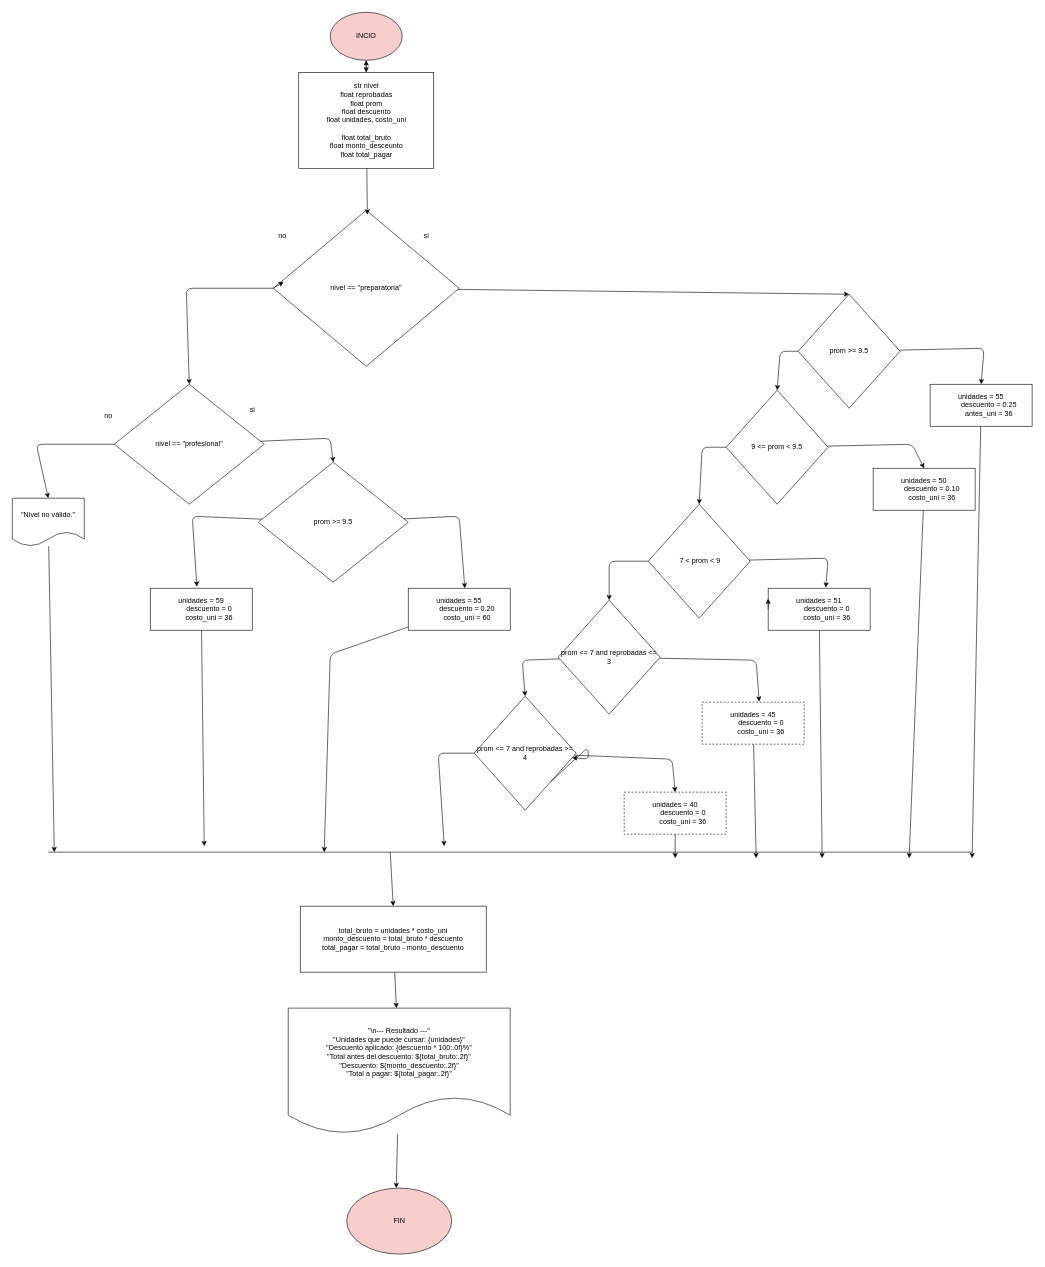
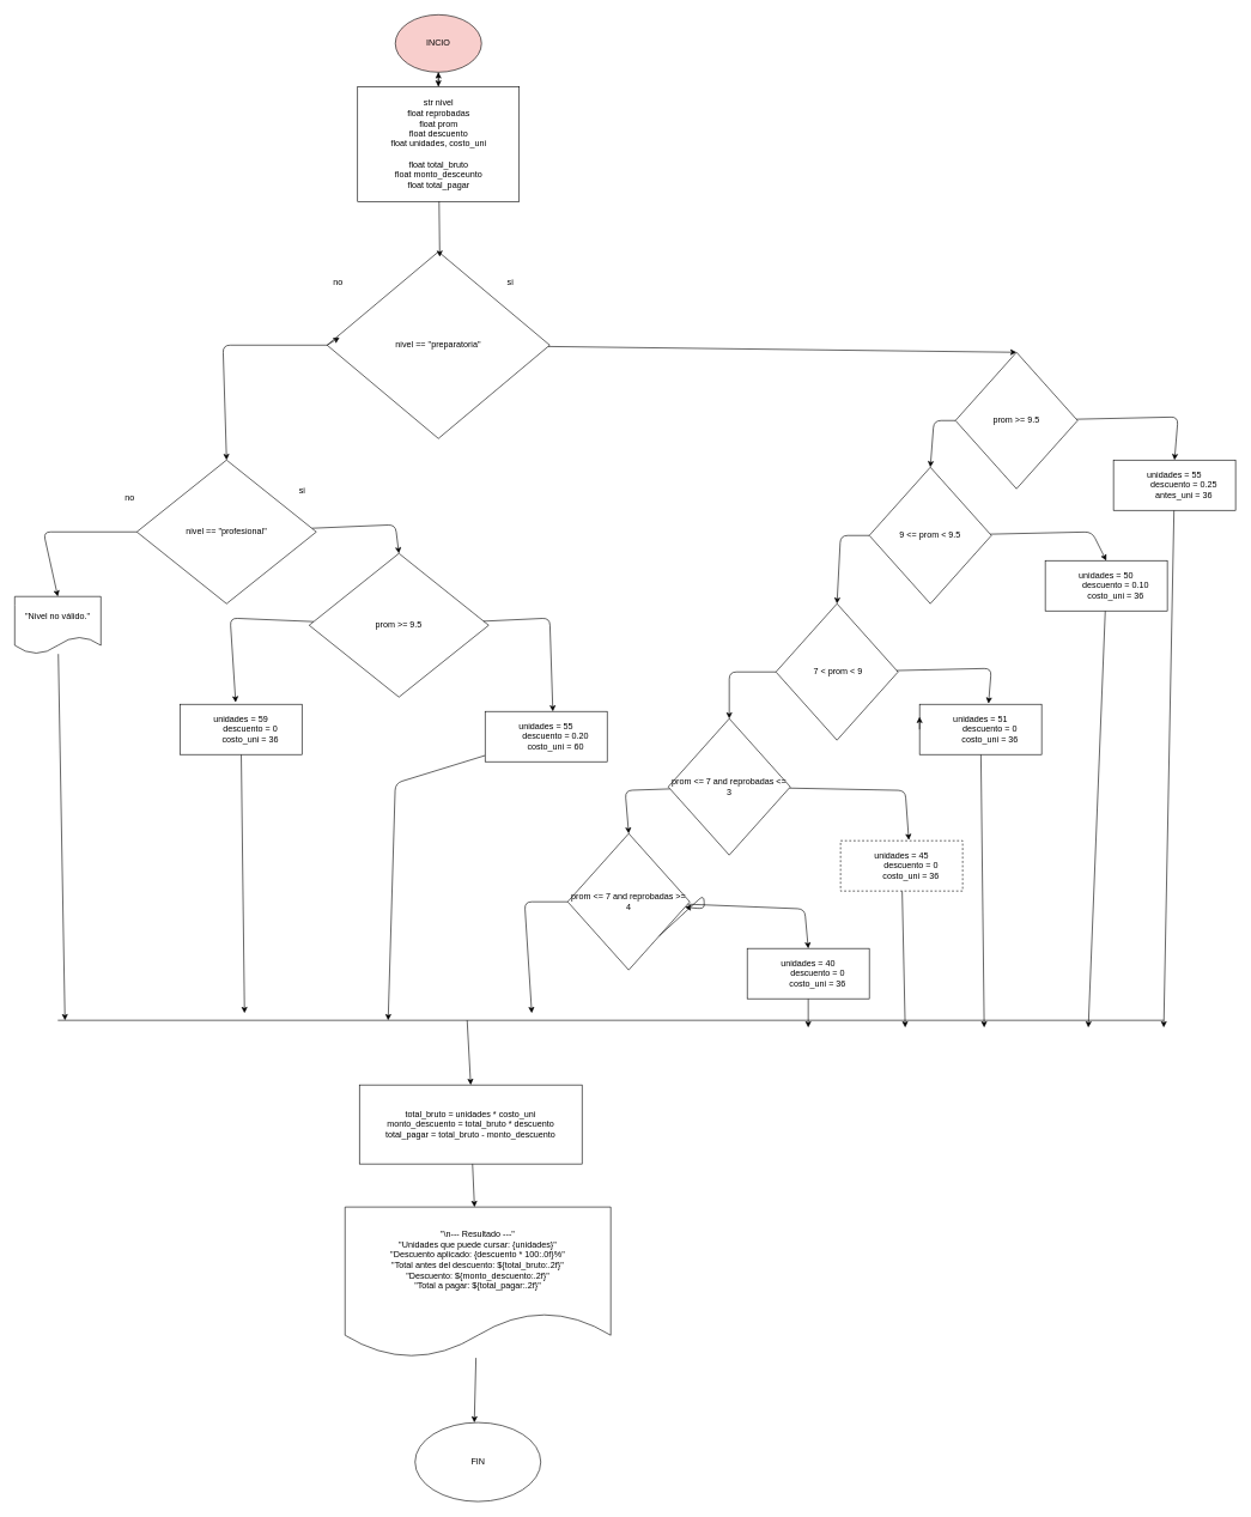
  <mxCell id="0" />
  <mxCell id="1" parent="0" />
  <mxCell id="2" value="INCIO" style="ellipse;whiteSpace=wrap;html=1;fillColor=#f8cecc;" parent="1" vertex="1"><mxGeometry x="550" y="20" width="120" height="80" as="geometry" /></mxCell>
  <mxCell id="3" value="" style="edgeStyle=none;html=1;" parent="1" source="4" target="2" edge="1"><mxGeometry relative="1" as="geometry" /></mxCell>
  <mxCell id="4" value="str nivel&lt;div&gt;float reprobadas&lt;/div&gt;&lt;div&gt;float prom&lt;/div&gt;&lt;div&gt;float descuento&lt;/div&gt;&lt;div&gt;float unidades, costo_uni&lt;/div&gt;&lt;div&gt;&lt;br&gt;&lt;/div&gt;&lt;div&gt;float total_bruto&lt;/div&gt;&lt;div&gt;float monto_desceunto&lt;/div&gt;&lt;div&gt;float total_pagar&lt;/div&gt;" style="rounded=0;whiteSpace=wrap;html=1;" parent="1" vertex="1"><mxGeometry x="497.5" y="120" width="225" height="160" as="geometry" /></mxCell>
  <mxCell id="5" style="edgeStyle=none;html=1;entryX=0.5;entryY=0;entryDx=0;entryDy=0;entryPerimeter=0;" parent="1" source="2" target="4" edge="1"><mxGeometry relative="1" as="geometry" /></mxCell>
  <mxCell id="6" value="" style="edgeStyle=none;html=1;" parent="1" source="7" target="9" edge="1"><mxGeometry relative="1" as="geometry" /></mxCell>
  <mxCell id="7" value="total_bruto = unidades * costo_uni&#10;monto_descuento = total_bruto * descuento&#10;total_pagar = total_bruto - monto_descuento" style="rounded=0;whiteSpace=wrap;" parent="1" vertex="1"><mxGeometry x="500" y="1510" width="310" height="110" as="geometry" /></mxCell>
  <mxCell id="8" style="edgeStyle=none;html=1;" parent="1" source="9" edge="1"><mxGeometry relative="1" as="geometry"><mxPoint x="660" y="1980" as="targetPoint" /></mxGeometry></mxCell>
  <mxCell id="9" value="&quot;\n--- Resultado ---&quot;&#10;&quot;Unidades que puede cursar: {unidades}&quot;&#10;&quot;Descuento aplicado: {descuento * 100:.0f}%&quot;&#10;&quot;Total antes del descuento: ${total_bruto:.2f}&quot;&#10;&quot;Descuento: ${monto_descuento:.2f}&quot;&#10;&quot;Total a pagar: ${total_pagar:.2f}&quot;" style="shape=document;whiteSpace=wrap;boundedLbl=1;" parent="1" vertex="1"><mxGeometry x="480" y="1680" width="370" height="210" as="geometry" /></mxCell>
  <mxCell id="10" style="edgeStyle=none;html=1;entryX=0.5;entryY=0;entryDx=0;entryDy=0;" parent="1" source="12" target="16" edge="1"><mxGeometry relative="1" as="geometry"><mxPoint x="1130" y="480" as="targetPoint" /></mxGeometry></mxCell>
  <mxCell id="11" style="edgeStyle=none;html=1;entryX=0.5;entryY=0;entryDx=0;entryDy=0;" parent="1" source="12" target="47" edge="1"><mxGeometry relative="1" as="geometry"><Array as="points"><mxPoint x="310" y="480" /></Array></mxGeometry></mxCell>
  <mxCell id="12" value="nivel == &quot;preparatoria&quot;" style="rhombus;whiteSpace=wrap;html=1;" parent="1" vertex="1"><mxGeometry x="455" y="350" width="310" height="260" as="geometry" /></mxCell>
  <mxCell id="13" style="edgeStyle=none;html=1;entryX=0.506;entryY=0.027;entryDx=0;entryDy=0;entryPerimeter=0;" parent="1" source="4" target="12" edge="1"><mxGeometry relative="1" as="geometry" /></mxCell>
  <mxCell id="14" style="edgeStyle=none;html=1;entryX=0.5;entryY=0;entryDx=0;entryDy=0;" parent="1" source="16" target="18" edge="1"><mxGeometry relative="1" as="geometry"><Array as="points"><mxPoint x="1640" y="580" /></Array></mxGeometry></mxCell>
  <mxCell id="15" style="edgeStyle=none;html=1;entryX=0.5;entryY=0;entryDx=0;entryDy=0;" parent="1" source="16" target="25" edge="1"><mxGeometry relative="1" as="geometry"><Array as="points"><mxPoint x="1300" y="585" /></Array></mxGeometry></mxCell>
  <mxCell id="16" value="prom &gt;= 9.5" style="rhombus;whiteSpace=wrap;" parent="1" vertex="1"><mxGeometry x="1330" y="490" width="170" height="190" as="geometry" /></mxCell>
  <mxCell id="17" style="edgeStyle=none;html=1;" parent="1" source="18" edge="1"><mxGeometry relative="1" as="geometry"><mxPoint x="1620" y="1430" as="targetPoint" /></mxGeometry></mxCell>
  <mxCell id="18" value="unidades = 55&#10;        descuento = 0.25&#10;        antes_uni = 36" style="rounded=0;whiteSpace=wrap;" parent="1" vertex="1"><mxGeometry x="1550" y="640" width="170" height="70" as="geometry" /></mxCell>
  <mxCell id="19" style="edgeStyle=none;html=1;" parent="1" source="20" edge="1"><mxGeometry relative="1" as="geometry"><mxPoint x="1370" y="1430" as="targetPoint" /></mxGeometry></mxCell>
  <mxCell id="20" value="unidades = 51&#10;        descuento = 0&#10;        costo_uni = 36" style="rounded=0;whiteSpace=wrap;" parent="1" vertex="1"><mxGeometry x="1280" y="980" width="170" height="70" as="geometry" /></mxCell>
  <mxCell id="21" style="edgeStyle=none;html=1;" parent="1" source="22" edge="1"><mxGeometry relative="1" as="geometry"><mxPoint x="1515" y="1430" as="targetPoint" /></mxGeometry></mxCell>
  <mxCell id="22" value="unidades = 50&#10;        descuento = 0.10&#10;        costo_uni = 36" style="rounded=0;whiteSpace=wrap;" parent="1" vertex="1"><mxGeometry x="1455" y="780" width="170" height="70" as="geometry" /></mxCell>
  <mxCell id="23" style="edgeStyle=none;html=1;entryX=0.5;entryY=0;entryDx=0;entryDy=0;" parent="1" source="25" target="22" edge="1"><mxGeometry relative="1" as="geometry"><Array as="points"><mxPoint x="1520" y="740" /></Array></mxGeometry></mxCell>
  <mxCell id="24" style="edgeStyle=none;html=1;entryX=0.5;entryY=0;entryDx=0;entryDy=0;" parent="1" source="25" target="27" edge="1"><mxGeometry relative="1" as="geometry"><Array as="points"><mxPoint x="1170" y="745" /></Array></mxGeometry></mxCell>
  <mxCell id="25" value="9 &lt;= prom &lt; 9.5" style="rhombus;whiteSpace=wrap;" parent="1" vertex="1"><mxGeometry x="1210" y="650" width="170" height="190" as="geometry" /></mxCell>
  <mxCell id="26" style="edgeStyle=none;html=1;entryX=0.5;entryY=0;entryDx=0;entryDy=0;" parent="1" source="27" target="30" edge="1"><mxGeometry relative="1" as="geometry"><Array as="points"><mxPoint x="1015" y="935" /></Array></mxGeometry></mxCell>
  <mxCell id="27" value=" 7 &lt; prom &lt; 9" style="rhombus;whiteSpace=wrap;" parent="1" vertex="1"><mxGeometry x="1080" y="840" width="170" height="190" as="geometry" /></mxCell>
  <mxCell id="28" style="edgeStyle=none;html=1;entryX=0.559;entryY=-0.014;entryDx=0;entryDy=0;entryPerimeter=0;" parent="1" source="30" target="33" edge="1"><mxGeometry relative="1" as="geometry"><mxPoint x="1260" y="1160" as="targetPoint" /><Array as="points"><mxPoint x="1260" y="1100" /></Array></mxGeometry></mxCell>
  <mxCell id="29" style="edgeStyle=none;html=1;entryX=0.5;entryY=0;entryDx=0;entryDy=0;" parent="1" source="30" target="36" edge="1"><mxGeometry relative="1" as="geometry"><mxPoint x="870" y="1095" as="targetPoint" /><Array as="points"><mxPoint x="870" y="1100" /></Array></mxGeometry></mxCell>
  <mxCell id="30" value="prom &lt;= 7 and reprobadas &lt;= 3" style="rhombus;whiteSpace=wrap;" parent="1" vertex="1"><mxGeometry x="930" y="1000" width="170" height="190" as="geometry" /></mxCell>
  <mxCell id="31" style="edgeStyle=none;html=1;exitX=0;exitY=0.5;exitDx=0;exitDy=0;entryX=0;entryY=0.25;entryDx=0;entryDy=0;" parent="1" source="20" target="20" edge="1"><mxGeometry relative="1" as="geometry" /></mxCell>
  <mxCell id="32" style="edgeStyle=none;html=1;" parent="1" source="33" edge="1"><mxGeometry relative="1" as="geometry"><mxPoint x="1260" y="1430" as="targetPoint" /></mxGeometry></mxCell>
  <mxCell id="33" value="unidades = 45&#10;        descuento = 0&#10;        costo_uni = 36" style="rounded=0;whiteSpace=wrap;dashed=1;" parent="1" vertex="1"><mxGeometry x="1170" y="1170" width="170" height="70" as="geometry" /></mxCell>
  <mxCell id="34" style="edgeStyle=none;html=1;entryX=0.5;entryY=0;entryDx=0;entryDy=0;" parent="1" source="36" target="38" edge="1"><mxGeometry relative="1" as="geometry"><Array as="points"><mxPoint x="1120" y="1265" /></Array></mxGeometry></mxCell>
  <mxCell id="35" style="edgeStyle=none;html=1;exitX=0;exitY=0.5;exitDx=0;exitDy=0;" parent="1" source="36" edge="1"><mxGeometry relative="1" as="geometry"><mxPoint x="740" y="1410" as="targetPoint" /><Array as="points"><mxPoint x="730" y="1255" /></Array></mxGeometry></mxCell>
  <mxCell id="36" value="prom &lt;= 7 and reprobadas &gt;= 4" style="rhombus;whiteSpace=wrap;" parent="1" vertex="1"><mxGeometry x="790" y="1160" width="170" height="190" as="geometry" /></mxCell>
  <mxCell id="37" style="edgeStyle=none;html=1;" parent="1" source="38" edge="1"><mxGeometry relative="1" as="geometry"><mxPoint x="1125" y="1430" as="targetPoint" /></mxGeometry></mxCell>
- <mxCell id="38" value="unidades = 40&#10;        descuento = 0&#10;        costo_uni = 36" style="rounded=0;whiteSpace=wrap;dashed=1;" parent="1" vertex="1"><mxGeometry x="1040" y="1320" width="170" height="70" as="geometry" /></mxCell>
+ <mxCell id="38" value="unidades = 40&#10;        descuento = 0&#10;        costo_uni = 36" style="rounded=0;whiteSpace=wrap;" parent="1" vertex="1"><mxGeometry x="1040" y="1320" width="170" height="70" as="geometry" /></mxCell>
  <mxCell id="39" style="edgeStyle=none;html=1;entryX=0.565;entryY=-0.014;entryDx=0;entryDy=0;entryPerimeter=0;" parent="1" source="27" target="20" edge="1"><mxGeometry relative="1" as="geometry"><Array as="points"><mxPoint x="1380" y="930" /></Array></mxGeometry></mxCell>
  <mxCell id="40" style="edgeStyle=none;html=1;exitX=1;exitY=1;exitDx=0;exitDy=0;" parent="1" source="36" target="36" edge="1"><mxGeometry relative="1" as="geometry" /></mxCell>
  <mxCell id="41" value="" style="endArrow=none;html=1;" parent="1" edge="1"><mxGeometry width="50" height="50" relative="1" as="geometry"><mxPoint x="80" y="1420" as="sourcePoint" /><mxPoint x="1620" y="1420" as="targetPoint" /></mxGeometry></mxCell>
  <mxCell id="42" style="edgeStyle=none;html=1;exitX=0;exitY=0.5;exitDx=0;exitDy=0;entryX=0.056;entryY=0.459;entryDx=0;entryDy=0;entryPerimeter=0;" parent="1" source="12" target="12" edge="1"><mxGeometry relative="1" as="geometry" /></mxCell>
  <mxCell id="43" value="si" style="text;html=1;align=center;verticalAlign=middle;resizable=0;points=[];autosize=1;strokeColor=none;fillColor=none;" parent="1" vertex="1"><mxGeometry x="695" y="378" width="30" height="30" as="geometry" /></mxCell>
  <mxCell id="44" value="no" style="text;html=1;align=center;verticalAlign=middle;resizable=0;points=[];autosize=1;strokeColor=none;fillColor=none;" parent="1" vertex="1"><mxGeometry x="450" y="378" width="40" height="30" as="geometry" /></mxCell>
  <mxCell id="45" style="edgeStyle=none;html=1;entryX=0.5;entryY=0;entryDx=0;entryDy=0;" parent="1" source="47" target="51" edge="1"><mxGeometry relative="1" as="geometry"><Array as="points"><mxPoint x="550" y="730" /></Array></mxGeometry></mxCell>
  <mxCell id="46" style="edgeStyle=none;html=1;" parent="1" source="47" edge="1"><mxGeometry relative="1" as="geometry"><mxPoint x="80" y="830" as="targetPoint" /><Array as="points"><mxPoint x="60" y="740" /></Array></mxGeometry></mxCell>
  <mxCell id="47" value="nivel == &quot;profesional&quot;" style="rhombus;whiteSpace=wrap;" parent="1" vertex="1"><mxGeometry x="190" y="640" width="250" height="200" as="geometry" /></mxCell>
  <mxCell id="48" style="edgeStyle=none;html=1;" parent="1" source="49" edge="1"><mxGeometry relative="1" as="geometry"><mxPoint x="540" y="1420" as="targetPoint" /><Array as="points"><mxPoint x="550" y="1090" /></Array></mxGeometry></mxCell>
- <mxCell id="49" value="unidades = 55&#10;        descuento = 0.20&#10;        costo_uni = 60" style="rounded=0;whiteSpace=wrap;" parent="1" vertex="1"><mxGeometry x="680" y="980" width="170" height="70" as="geometry" /></mxCell>
+ <mxCell id="49" value="unidades = 55&#10;        descuento = 0.20&#10;        costo_uni = 60" style="rounded=0;whiteSpace=wrap;" parent="1" vertex="1"><mxGeometry x="675" y="990" width="170" height="70" as="geometry" /></mxCell>
  <mxCell id="50" style="edgeStyle=none;html=1;entryX=0.457;entryY=-0.038;entryDx=0;entryDy=0;entryPerimeter=0;" parent="1" source="51" target="56" edge="1"><mxGeometry relative="1" as="geometry"><mxPoint x="320" y="870" as="targetPoint" /><Array as="points"><mxPoint x="320" y="860" /></Array></mxGeometry></mxCell>
  <mxCell id="51" value="prom &gt;= 9.5" style="rhombus;whiteSpace=wrap;" parent="1" vertex="1"><mxGeometry x="430" y="770" width="250" height="200" as="geometry" /></mxCell>
  <mxCell id="52" style="edgeStyle=none;html=1;entryX=0.555;entryY=0;entryDx=0;entryDy=0;entryPerimeter=0;" parent="1" source="51" target="49" edge="1"><mxGeometry relative="1" as="geometry"><Array as="points"><mxPoint x="765" y="860" /></Array></mxGeometry></mxCell>
  <mxCell id="53" value="si" style="text;html=1;align=center;verticalAlign=middle;resizable=0;points=[];autosize=1;strokeColor=none;fillColor=none;" parent="1" vertex="1"><mxGeometry x="405" y="668" width="30" height="30" as="geometry" /></mxCell>
  <mxCell id="54" value="no" style="text;html=1;align=center;verticalAlign=middle;resizable=0;points=[];autosize=1;strokeColor=none;fillColor=none;" parent="1" vertex="1"><mxGeometry x="160" y="678" width="40" height="30" as="geometry" /></mxCell>
  <mxCell id="55" style="edgeStyle=none;html=1;" parent="1" source="56" edge="1"><mxGeometry relative="1" as="geometry"><mxPoint x="340" y="1410" as="targetPoint" /></mxGeometry></mxCell>
  <mxCell id="56" value="unidades = 59&#10;        descuento = 0&#10;        costo_uni = 36" style="rounded=0;whiteSpace=wrap;" parent="1" vertex="1"><mxGeometry x="250" y="980" width="170" height="70" as="geometry" /></mxCell>
  <mxCell id="57" style="edgeStyle=none;html=1;" parent="1" source="58" edge="1"><mxGeometry relative="1" as="geometry"><mxPoint x="90" y="1420" as="targetPoint" /></mxGeometry></mxCell>
  <mxCell id="58" value="&quot;Nivel no válido.&quot;" style="shape=document;whiteSpace=wrap;boundedLbl=1;" parent="1" vertex="1"><mxGeometry x="20" y="830" width="120" height="80" as="geometry" /></mxCell>
  <mxCell id="59" value="" style="endArrow=classic;html=1;entryX=0.5;entryY=0;entryDx=0;entryDy=0;" parent="1" target="7" edge="1"><mxGeometry width="50" height="50" relative="1" as="geometry"><mxPoint x="650" y="1420" as="sourcePoint" /><mxPoint x="700" y="1370" as="targetPoint" /></mxGeometry></mxCell>
- <mxCell id="60" value="FIN" style="ellipse;whiteSpace=wrap;html=1;fillColor=#f8cecc;" parent="1" vertex="1"><mxGeometry x="577.5" y="1980" width="175" height="110" as="geometry" /></mxCell>
+ <mxCell id="60" value="FIN" style="ellipse;whiteSpace=wrap;html=1;" parent="1" vertex="1"><mxGeometry x="577.5" y="1980" width="175" height="110" as="geometry" /></mxCell>
